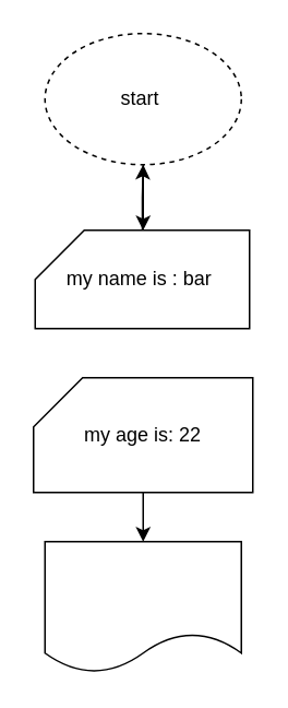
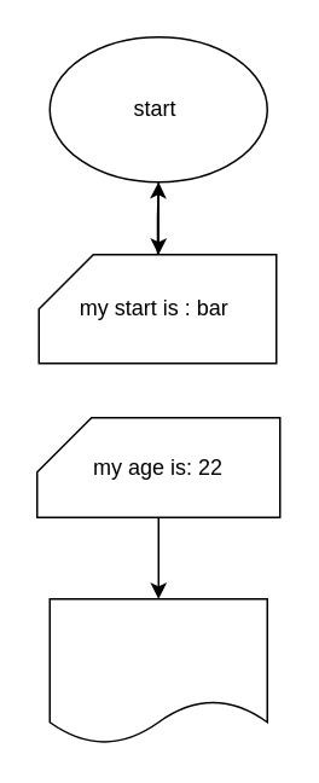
  <mxCell id="0" />
  <mxCell id="1" parent="0" />
  <mxCell id="2" style="edgeStyle=orthogonalEdgeStyle;rounded=0;orthogonalLoop=1;jettySize=auto;html=1;" edge="1" parent="1" source="3"><mxGeometry relative="1" as="geometry"><mxPoint x="87" y="140" as="targetPoint" /></mxGeometry></mxCell>
- <mxCell id="3" value="start&amp;nbsp;" style="ellipse;whiteSpace=wrap;html=1;dashed=1;" vertex="1" parent="1"><mxGeometry x="27" y="20" width="120" height="80" as="geometry" /></mxCell>
+ <mxCell id="3" value="start&amp;nbsp;" style="ellipse;whiteSpace=wrap;html=1;" vertex="1" parent="1"><mxGeometry x="27" y="20" width="120" height="80" as="geometry" /></mxCell>
  <mxCell id="4" style="edgeStyle=orthogonalEdgeStyle;rounded=0;orthogonalLoop=1;jettySize=auto;html=1;" edge="1" parent="1" source="5" target="3"><mxGeometry relative="1" as="geometry"><mxPoint x="87" y="280" as="targetPoint" /></mxGeometry></mxCell>
- <mxCell id="5" value="my name is : bar&amp;nbsp;" style="shape=card;whiteSpace=wrap;html=1;" vertex="1" parent="1"><mxGeometry x="21" y="140" width="131" height="60" as="geometry" /></mxCell>
+ <mxCell id="5" value="my start is : bar&amp;nbsp;" style="shape=card;whiteSpace=wrap;html=1;" vertex="1" parent="1"><mxGeometry x="21" y="140" width="131" height="60" as="geometry" /></mxCell>
  <mxCell id="6" style="edgeStyle=orthogonalEdgeStyle;rounded=0;orthogonalLoop=1;jettySize=auto;html=1;" edge="1" parent="1" source="7" target="8"><mxGeometry relative="1" as="geometry"><mxPoint x="87" y="340" as="targetPoint" /></mxGeometry></mxCell>
- <mxCell id="7" value="my age is: 22" style="shape=card;whiteSpace=wrap;html=1;" vertex="1" parent="1"><mxGeometry x="20" y="230" width="134" height="70" as="geometry" /></mxCell>
+ <mxCell id="7" value="my age is: 22" style="shape=card;whiteSpace=wrap;html=1;" vertex="1" parent="1"><mxGeometry x="20" y="230" width="134" height="55" as="geometry" /></mxCell>
  <mxCell id="8" value="" style="shape=document;whiteSpace=wrap;html=1;boundedLbl=1;" vertex="1" parent="1"><mxGeometry x="27" y="330" width="120" height="80" as="geometry" /></mxCell>
